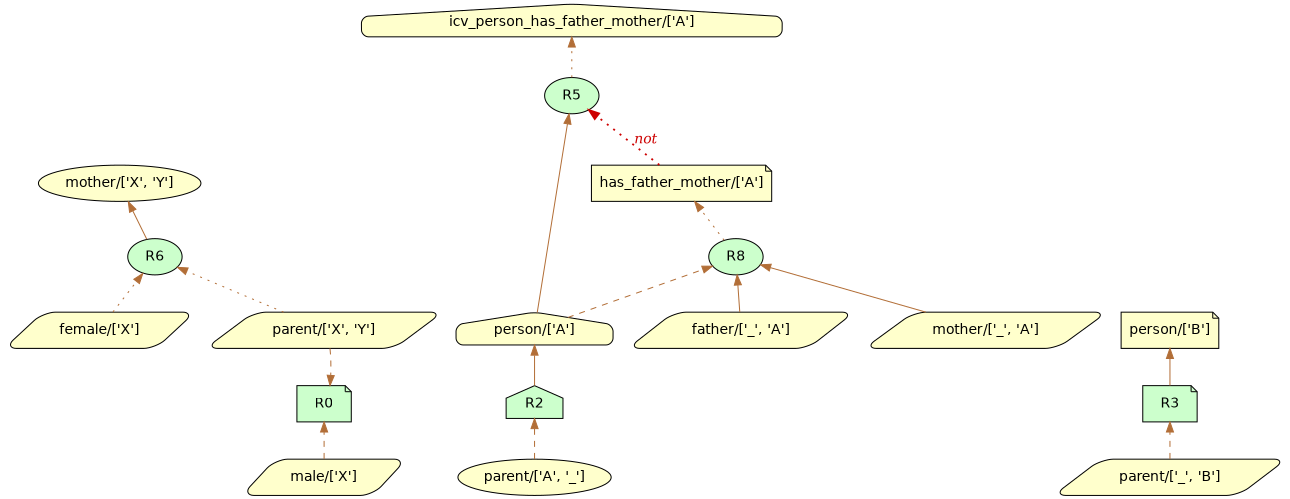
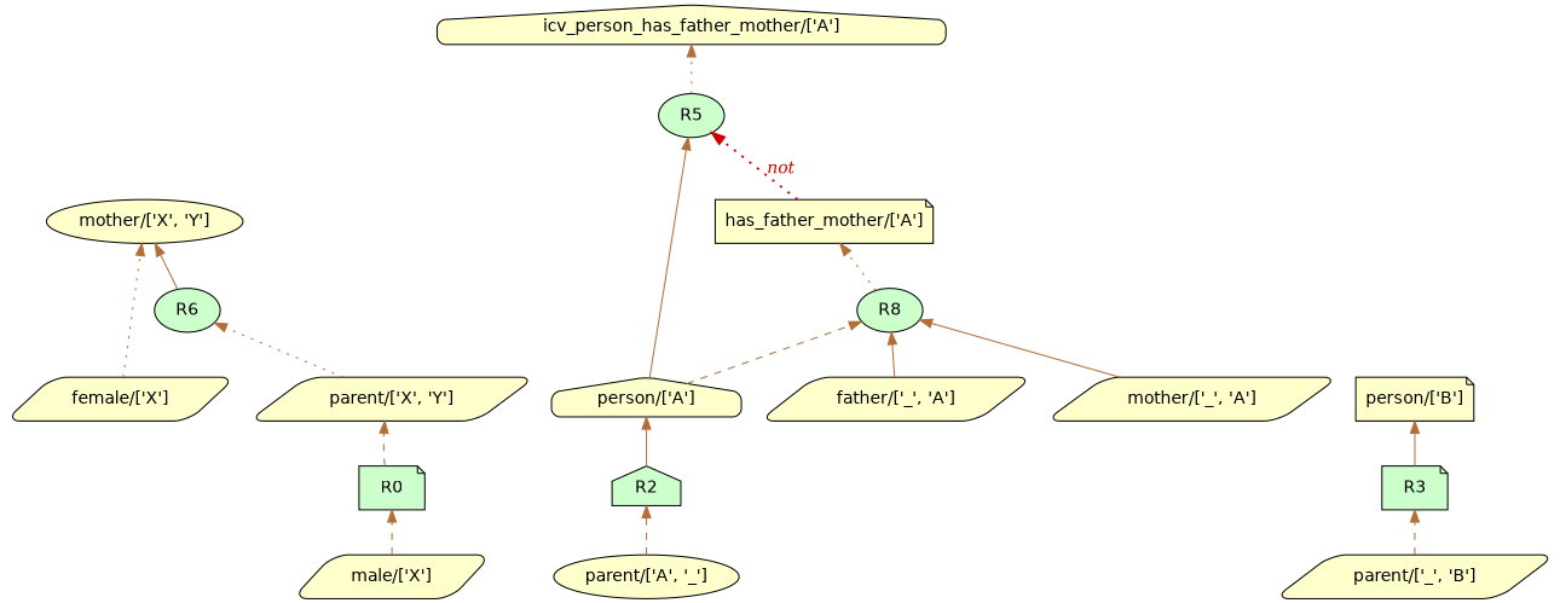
  strict digraph {
    rankdir=BT
    node [fillcolor="#FFFFCC" fontname=Helvetica peripheries=1 shape=parallelogram style="rounded,filled"]
    edge [color="#b26e37" fontname="Palatino-Italic" style=solid weight=14]
    R0 [fillcolor="#CCFFCC" shape=note style=filled]
    "parent/['X', 'Y']"
    n3 [fillcolor="#CCFFCC" label=R6 shape=ellipse style=filled]
    "mother/['X', 'Y']" [shape=ellipse]
    "male/['X']"
    "female/['X']"
    "parent/['A', '_']" [shape=ellipse]
    R2 [fillcolor="#CCFFCC" shape=house style=filled]
    "person/['A']" [shape=house]
    n10 [fillcolor="#CCFFCC" label=R8 shape=ellipse style=filled]
    R5 [fillcolor="#CCFFCC" shape=ellipse style=filled]
    "has_father_mother/['A']" [shape=note]
    "icv_person_has_father_mother/['A']" [shape=house]
    R3 [fillcolor="#CCFFCC" shape=note style=filled]
    "parent/['_', 'B']"
    "person/['B']" [shape=note]
    "father/['_', 'A']"
    "mother/['_', 'A']"
-   "parent/['X', 'Y']" -> R0 [style=dashed]
+   R0 -> "parent/['X', 'Y']" [style=dashed]
    "parent/['X', 'Y']" -> n3 [style=dotted]
    n3 -> "mother/['X', 'Y']" [fontname=""]
    "male/['X']" -> R0 [style=dashed]
-   "female/['X']" -> n3 [style=dotted]
+   "female/['X']" -> "mother/['X', 'Y']" [style=dotted]
    "parent/['A', '_']" -> R2 [style=dashed]
    R2 -> "person/['A']" [fontname=""]
    "person/['A']" -> n10 [style=dashed]
    "person/['A']" -> R5
    n10 -> "has_father_mother/['A']" [style=dotted fontname=""]
    R5 -> "icv_person_has_father_mother/['A']" [style=dotted fontname=""]
    "has_father_mother/['A']" -> R5 [color=red3 fontcolor=red3 label=not penwidth=1.8 style=dotted]
    R3 -> "person/['B']" [fontname=""]
    "parent/['_', 'B']" -> R3 [style=dashed]
    "father/['_', 'A']" -> n10
    "mother/['_', 'A']" -> n10
  }
